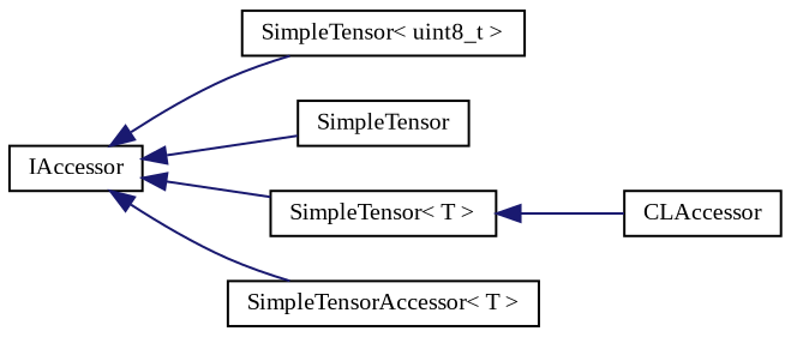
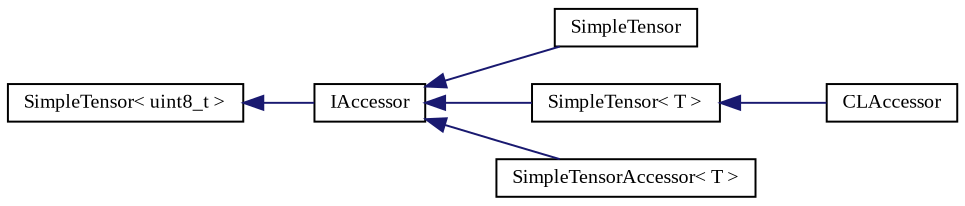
  digraph {
    fontname="Liberation Serif"
    rankdir=LR
    node [color=black fillcolor=white fontname="Liberation Serif" fontsize=10 shape=record style=filled]
    edge [color=midnightblue dir=back fontname="Liberation Serif" fontsize=10 labelfontname=Helvetica labelfontsize=10 style=solid]
    n1 [height=0.2 label=IAccessor width=0.4]
    n2 [height=0.2 label="SimpleTensor\< uint8_t \>" width=0.4]
    n3 [height=0.2 label=SimpleTensor width=0.4]
    n4 [height=0.2 label="SimpleTensor\< T \>" width=0.4]
    n5 [height=0.2 label="SimpleTensorAccessor\< T \>" width=0.4]
    n6 [height=0.2 label=CLAccessor width=0.4]
-   n1 -> n2
+   n2 -> n1
    n1 -> n3
    n1 -> n4
    n1 -> n5
    n4 -> n6
  }
